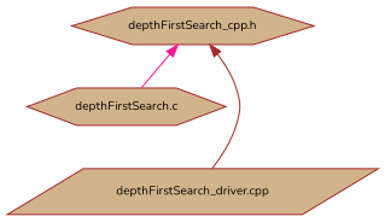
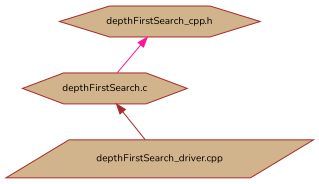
  digraph {
    fontname=Nunito
    node [color=brown fillcolor=tan fontname=Nunito fontsize=10 shape=hexagon style=filled]
    edge [dir=back fontname=Nunito fontsize=10 labelfontname=Helvetica labelfontsize=10 style=solid]
    n1 [fontcolor=black height=0.2 label="depthFirstSearch_cpp.h" width=0.4]
    n2 [height=0.2 label="depthFirstSearch.c" width=0.4]
    n3 [height=0.2 label="depthFirstSearch_driver.cpp" shape=parallelogram width=0.4]
    n1 -> n2 [color=deeppink]
-   n1 -> n3 [color=brown]
+   n2 -> n3 [color=brown]
  }
